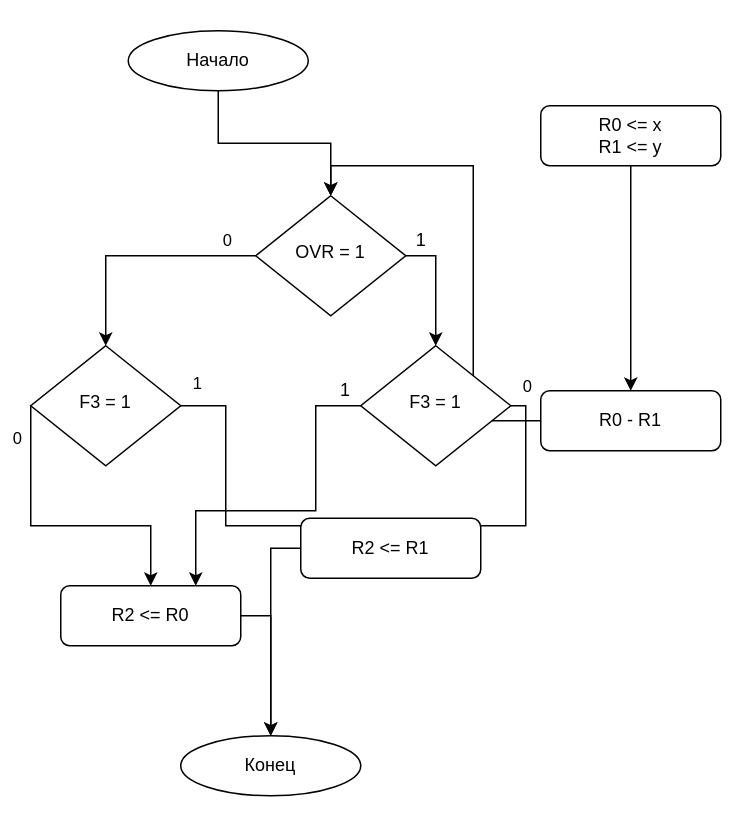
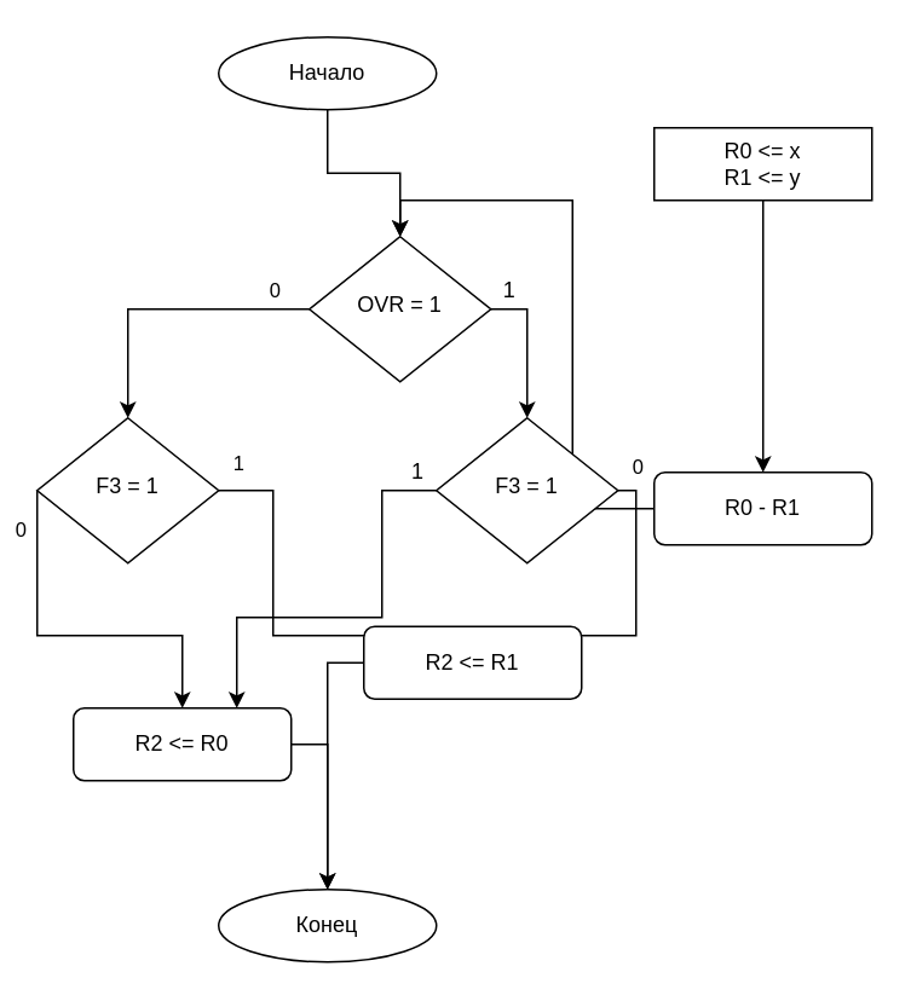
  <mxCell id="0" />
  <mxCell id="1" parent="0" />
  <mxCell id="2" style="edgeStyle=orthogonalEdgeStyle;rounded=0;orthogonalLoop=1;jettySize=auto;html=1;entryX=0.5;entryY=0;entryDx=0;entryDy=0;" edge="1" parent="1" source="3" target="7"><mxGeometry relative="1" as="geometry" /></mxCell>
  <mxCell id="3" value="R0 - R1" style="rounded=1;whiteSpace=wrap;html=1;fontSize=12;glass=0;strokeWidth=1;shadow=0;" parent="1" vertex="1"><mxGeometry x="360" y="260" width="120" height="40" as="geometry" /></mxCell>
  <mxCell id="4" style="edgeStyle=orthogonalEdgeStyle;rounded=0;orthogonalLoop=1;jettySize=auto;html=1;entryX=0.5;entryY=0;entryDx=0;entryDy=0;" edge="1" parent="1" source="7" target="20"><mxGeometry relative="1" as="geometry" /></mxCell>
  <mxCell id="5" value="0" style="edgeLabel;html=1;align=center;verticalAlign=middle;resizable=0;points=[];" vertex="1" connectable="0" parent="4"><mxGeometry x="0.8" y="1" relative="1" as="geometry"><mxPoint x="79" y="-54.17" as="offset" /></mxGeometry></mxCell>
  <mxCell id="6" style="edgeStyle=orthogonalEdgeStyle;rounded=0;orthogonalLoop=1;jettySize=auto;html=1;exitX=1;exitY=0.5;exitDx=0;exitDy=0;entryX=0.5;entryY=0;entryDx=0;entryDy=0;" edge="1" parent="1" source="7" target="15"><mxGeometry relative="1" as="geometry"><Array as="points"><mxPoint x="290" y="170" /></Array></mxGeometry></mxCell>
  <mxCell id="7" value="OVR = 1" style="rhombus;whiteSpace=wrap;html=1;shadow=0;fontFamily=Helvetica;fontSize=12;align=center;strokeWidth=1;spacing=6;spacingTop=-4;" parent="1" vertex="1"><mxGeometry x="170" y="130" width="100" height="80" as="geometry" /></mxCell>
  <mxCell id="8" style="edgeStyle=orthogonalEdgeStyle;rounded=0;orthogonalLoop=1;jettySize=auto;html=1;entryX=0.5;entryY=0;entryDx=0;entryDy=0;" edge="1" parent="1" source="9" target="3"><mxGeometry relative="1" as="geometry" /></mxCell>
- <mxCell id="9" value="R0 &amp;lt;= x&lt;br&gt;R1 &amp;lt;= y" style="rounded=1;whiteSpace=wrap;html=1;fontSize=12;glass=0;strokeWidth=1;shadow=0;" vertex="1" parent="1"><mxGeometry x="360" y="70" width="120" height="40" as="geometry" /></mxCell>
+ <mxCell id="9" value="R0 &amp;lt;= x&lt;br&gt;R1 &amp;lt;= y" style="whiteSpace=wrap;html=1;fontSize=12;glass=0;strokeWidth=1;shadow=0;rounded=0;" vertex="1" parent="1"><mxGeometry x="360" y="70" width="120" height="40" as="geometry" /></mxCell>
  <mxCell id="10" style="edgeStyle=orthogonalEdgeStyle;rounded=0;orthogonalLoop=1;jettySize=auto;html=1;" edge="1" parent="1" source="11" target="7"><mxGeometry relative="1" as="geometry" /></mxCell>
- <mxCell id="11" value="Начало" style="ellipse;whiteSpace=wrap;html=1;" vertex="1" parent="1"><mxGeometry x="85" y="20" width="120" height="40" as="geometry" /></mxCell>
+ <mxCell id="11" value="Начало" style="ellipse;whiteSpace=wrap;html=1;" vertex="1" parent="1"><mxGeometry x="120" y="20" width="120" height="40" as="geometry" /></mxCell>
  <mxCell id="12" style="edgeStyle=orthogonalEdgeStyle;rounded=0;orthogonalLoop=1;jettySize=auto;html=1;entryX=0.75;entryY=0;entryDx=0;entryDy=0;" edge="1" parent="1" source="15" target="23"><mxGeometry relative="1" as="geometry"><mxPoint x="240" y="350" as="targetPoint" /><Array as="points"><mxPoint x="210" y="270" /><mxPoint x="210" y="340" /><mxPoint x="130" y="340" /></Array></mxGeometry></mxCell>
  <mxCell id="13" style="edgeStyle=orthogonalEdgeStyle;rounded=0;orthogonalLoop=1;jettySize=auto;html=1;entryX=0.594;entryY=0.01;entryDx=0;entryDy=0;entryPerimeter=0;" edge="1" parent="1" source="15" target="25"><mxGeometry relative="1" as="geometry"><Array as="points"><mxPoint x="350" y="270" /><mxPoint x="350" y="350" /><mxPoint x="271" y="350" /></Array></mxGeometry></mxCell>
  <mxCell id="14" value="0" style="edgeLabel;html=1;align=center;verticalAlign=middle;resizable=0;points=[];" vertex="1" connectable="0" parent="13"><mxGeometry x="-0.8" relative="1" as="geometry"><mxPoint y="-20.83" as="offset" /></mxGeometry></mxCell>
  <mxCell id="15" value="F3 = 1" style="rhombus;whiteSpace=wrap;html=1;shadow=0;fontFamily=Helvetica;fontSize=12;align=center;strokeWidth=1;spacing=6;spacingTop=-4;" vertex="1" parent="1"><mxGeometry x="240" y="230" width="100" height="80" as="geometry" /></mxCell>
  <mxCell id="16" style="edgeStyle=orthogonalEdgeStyle;rounded=0;orthogonalLoop=1;jettySize=auto;html=1;entryX=0.5;entryY=0;entryDx=0;entryDy=0;" edge="1" parent="1" source="20" target="23"><mxGeometry relative="1" as="geometry"><Array as="points"><mxPoint x="20" y="350" /><mxPoint x="100" y="350" /></Array></mxGeometry></mxCell>
  <mxCell id="17" value="0" style="edgeLabel;html=1;align=center;verticalAlign=middle;resizable=0;points=[];" vertex="1" connectable="0" parent="16"><mxGeometry x="-0.791" y="-1" relative="1" as="geometry"><mxPoint x="-9" as="offset" /></mxGeometry></mxCell>
  <mxCell id="18" style="edgeStyle=orthogonalEdgeStyle;rounded=0;orthogonalLoop=1;jettySize=auto;html=1;entryX=0.5;entryY=0;entryDx=0;entryDy=0;" edge="1" parent="1" source="20" target="25"><mxGeometry relative="1" as="geometry"><Array as="points"><mxPoint x="150" y="270" /><mxPoint x="150" y="350" /><mxPoint x="260" y="350" /></Array></mxGeometry></mxCell>
  <mxCell id="19" value="1" style="edgeLabel;html=1;align=center;verticalAlign=middle;resizable=0;points=[];" vertex="1" connectable="0" parent="18"><mxGeometry x="-0.672" y="-3" relative="1" as="geometry"><mxPoint x="-17" y="-22.5" as="offset" /></mxGeometry></mxCell>
  <mxCell id="20" value="F3 = 1" style="rhombus;whiteSpace=wrap;html=1;shadow=0;fontFamily=Helvetica;fontSize=12;align=center;strokeWidth=1;spacing=6;spacingTop=-4;" vertex="1" parent="1"><mxGeometry x="20" y="230" width="100" height="80" as="geometry" /></mxCell>
  <mxCell id="21" value="1" style="text;html=1;align=center;verticalAlign=middle;resizable=0;points=[];autosize=1;" vertex="1" parent="1"><mxGeometry x="270" y="150" width="20" height="20" as="geometry" /></mxCell>
  <mxCell id="22" style="edgeStyle=orthogonalEdgeStyle;rounded=0;orthogonalLoop=1;jettySize=auto;html=1;entryX=0.5;entryY=0;entryDx=0;entryDy=0;" edge="1" parent="1" source="23" target="26"><mxGeometry relative="1" as="geometry"><Array as="points"><mxPoint x="180" y="410" /></Array></mxGeometry></mxCell>
  <mxCell id="23" value="R2 &amp;lt;= R0&lt;span style=&quot;color: rgba(0 , 0 , 0 , 0) ; font-family: monospace ; font-size: 0px&quot;&gt;%3CmxGraphModel%3E%3Croot%3E%3CmxCell%20id%3D%220%22%2F%3E%3CmxCell%20id%3D%221%22%20parent%3D%220%22%2F%3E%3CmxCell%20id%3D%222%22%20value%3D%22R0%20-%20R1%22%20style%3D%22rounded%3D1%3BwhiteSpace%3Dwrap%3Bhtml%3D1%3BfontSize%3D12%3Bglass%3D0%3BstrokeWidth%3D1%3Bshadow%3D0%3B%22%20vertex%3D%221%22%20parent%3D%221%22%3E%3CmxGeometry%20x%3D%22320%22%20y%3D%2240%22%20width%3D%22120%22%20height%3D%2240%22%20as%3D%22geometry%22%2F%3E%3C%2FmxCell%3E%3C%2Froot%3E%3C%2FmxGraphModel%3E&lt;/span&gt;" style="rounded=1;whiteSpace=wrap;html=1;fontSize=12;glass=0;strokeWidth=1;shadow=0;" vertex="1" parent="1"><mxGeometry y="390" width="120" height="40" as="geometry" x="40" /></mxCell>
  <mxCell id="24" style="edgeStyle=orthogonalEdgeStyle;rounded=0;orthogonalLoop=1;jettySize=auto;html=1;" edge="1" parent="1" source="25"><mxGeometry relative="1" as="geometry"><mxPoint x="180" y="490" as="targetPoint" /></mxGeometry></mxCell>
  <mxCell id="25" value="R2 &amp;lt;= R1" style="rounded=1;whiteSpace=wrap;html=1;fontSize=12;glass=0;strokeWidth=1;shadow=0;" vertex="1" parent="1"><mxGeometry x="200" y="345" width="120" height="40" as="geometry" /></mxCell>
  <mxCell id="26" value="Конец" style="ellipse;whiteSpace=wrap;html=1;" vertex="1" parent="1"><mxGeometry x="120" y="490" width="120" height="40" as="geometry" /></mxCell>
  <mxCell id="27" value="1" style="text;html=1;strokeColor=none;fillColor=none;align=center;verticalAlign=middle;whiteSpace=wrap;rounded=0;" vertex="1" parent="1"><mxGeometry x="210" y="250" width="40" height="20" as="geometry" /></mxCell>
